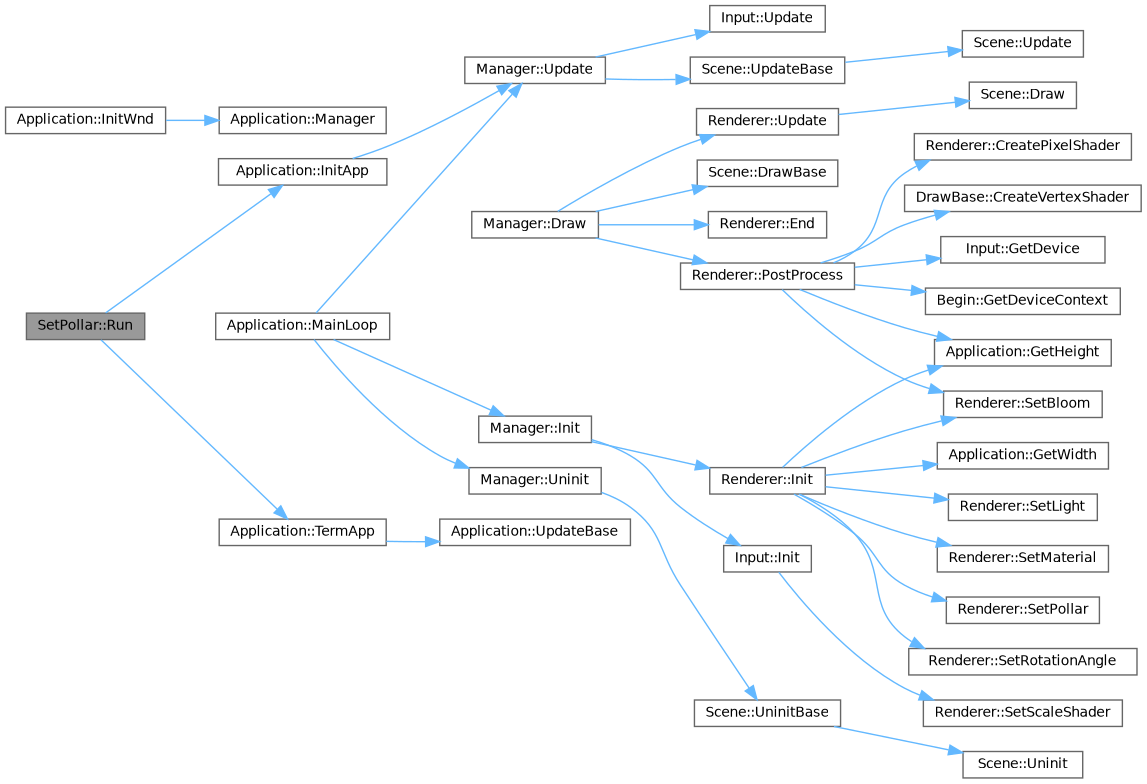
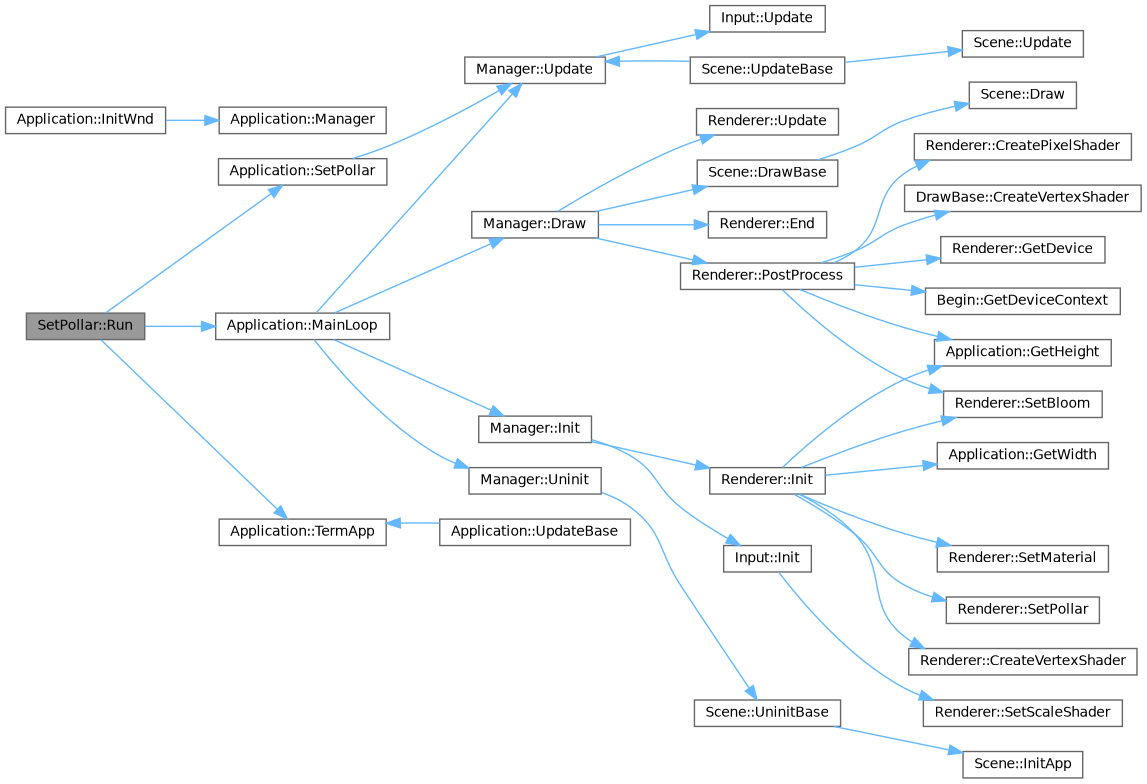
  digraph {
    rankdir=LR
    node [color=grey40 fillcolor=white fontname=Helvetica fontsize=10 shape=box style=filled]
    edge [color=steelblue1 fontname=Helvetica fontsize=10 labelfontname=Helvetica labelfontsize=10 style=solid]
    n1 [color=gray40 fillcolor=grey60 fontcolor=black height=0.2 label="SetPollar::Run" width=0.4]
-   n2 [height=0.2 label="Application::InitApp" width=0.4]
+   n2 [height=0.2 label="Application::SetPollar" width=0.4]
    n3 [height=0.2 label="Application::MainLoop" width=0.4]
    n4 [height=0.2 label="Application::TermApp" width=0.4]
    n5 [height=0.2 label="Manager::Update" width=0.4]
    n6 [height=0.2 label="Manager::Draw" width=0.4]
    n7 [height=0.2 label="Manager::Init" width=0.4]
    n8 [height=0.2 label="Manager::Uninit" width=0.4]
    n9 [height=0.2 label="Application::UpdateBase" width=0.4]
    n10 [height=0.2 label="Application::InitWnd" width=0.4]
    n11 [height=0.2 label="Application::Manager" width=0.4]
    n12 [height=0.2 label="Renderer::Update" width=0.4]
    n13 [height=0.2 label="Scene::DrawBase" width=0.4]
    n14 [height=0.2 label="Renderer::End" width=0.4]
    n15 [height=0.2 label="Renderer::PostProcess" width=0.4]
    n16 [height=0.2 label="Input::Init" width=0.4]
    n17 [height=0.2 label="Renderer::Init" width=0.4]
    n18 [height=0.2 label="Scene::UninitBase" width=0.4]
    n19 [height=0.2 label="Input::Update" width=0.4]
    n20 [height=0.2 label="Scene::UpdateBase" width=0.4]
    n21 [height=0.2 label="Scene::Draw" width=0.4]
    n22 [height=0.2 label="Renderer::CreatePixelShader" width=0.4]
    n23 [height=0.2 label="DrawBase::CreateVertexShader" width=0.4]
-   n24 [height=0.2 label="Input::GetDevice" width=0.4]
+   n24 [height=0.2 label="Renderer::GetDevice" width=0.4]
    n25 [height=0.2 label="Begin::GetDeviceContext" width=0.4]
    n26 [height=0.2 label="Application::GetHeight" width=0.4]
    n27 [height=0.2 label="Renderer::SetBloom" width=0.4]
    n28 [height=0.2 label="Application::GetWidth" width=0.4]
    n29 [height=0.2 label="Renderer::SetScaleShader" width=0.4]
-   n30 [height=0.2 label="Renderer::SetLight" width=0.4]
    n31 [height=0.2 label="Renderer::SetMaterial" width=0.4]
    n32 [height=0.2 label="Renderer::SetPollar" width=0.4]
-   n33 [height=0.2 label="Renderer::SetRotationAngle" width=0.4]
-   n34 [height=0.2 label="Scene::Uninit" width=0.4]
+   n33 [height=0.2 label="Renderer::CreateVertexShader" width=0.4]
+   n34 [height=0.2 label="Scene::InitApp" width=0.4]
    n35 [height=0.2 label="Scene::Update" width=0.4]
    n1 -> n2
+   n1 -> n3
    n1 -> n4
    n2 -> n5
    n3 -> n5
+   n3 -> n6
    n3 -> n7
    n3 -> n8
-   n4 -> n9
+   n9 -> n4
    n5 -> n19
-   n5 -> n20
+   n20 -> n5
    n6 -> n12
    n6 -> n13
    n6 -> n14
    n6 -> n15
    n7 -> n16
    n7 -> n17
    n8 -> n18
    n10 -> n11
-   n12 -> n21
+   n13 -> n21
    n15 -> n22
    n15 -> n23
    n15 -> n24
    n15 -> n25
    n15 -> n26
    n15 -> n27
    n16 -> n29
    n17 -> n26
    n17 -> n27
    n17 -> n28
-   n17 -> n30
    n17 -> n31
    n17 -> n32
    n17 -> n33
    n18 -> n34
    n20 -> n35
  }
